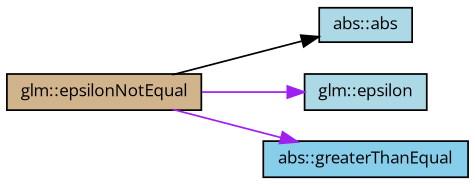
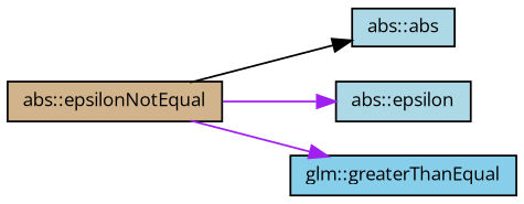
  digraph {
    fontname="Open Sans"
    rankdir=LR
    node [color=black fillcolor=lightblue fontname="Open Sans" fontsize=10 shape=record style=filled]
    edge [color=purple fontname="Open Sans" fontsize=10 labelfontname=Helvetica labelfontsize=10 style=solid]
-   n1 [fillcolor=tan fontcolor=black height=0.2 label="glm::epsilonNotEqual" width=0.4]
+   n1 [fillcolor=tan fontcolor=black height=0.2 label="abs::epsilonNotEqual" width=0.4]
    n2 [height=0.2 label="abs::abs" width=0.4]
-   n3 [height=0.2 label="glm::epsilon" width=0.4]
-   n4 [fillcolor=skyblue height=0.2 label="abs::greaterThanEqual" width=0.4]
+   n3 [height=0.2 label="abs::epsilon" width=0.4]
+   n4 [fillcolor=skyblue height=0.2 label="glm::greaterThanEqual" width=0.4]
    n1 -> n2 [color=black]
    n1 -> n3
    n1 -> n4
  }
